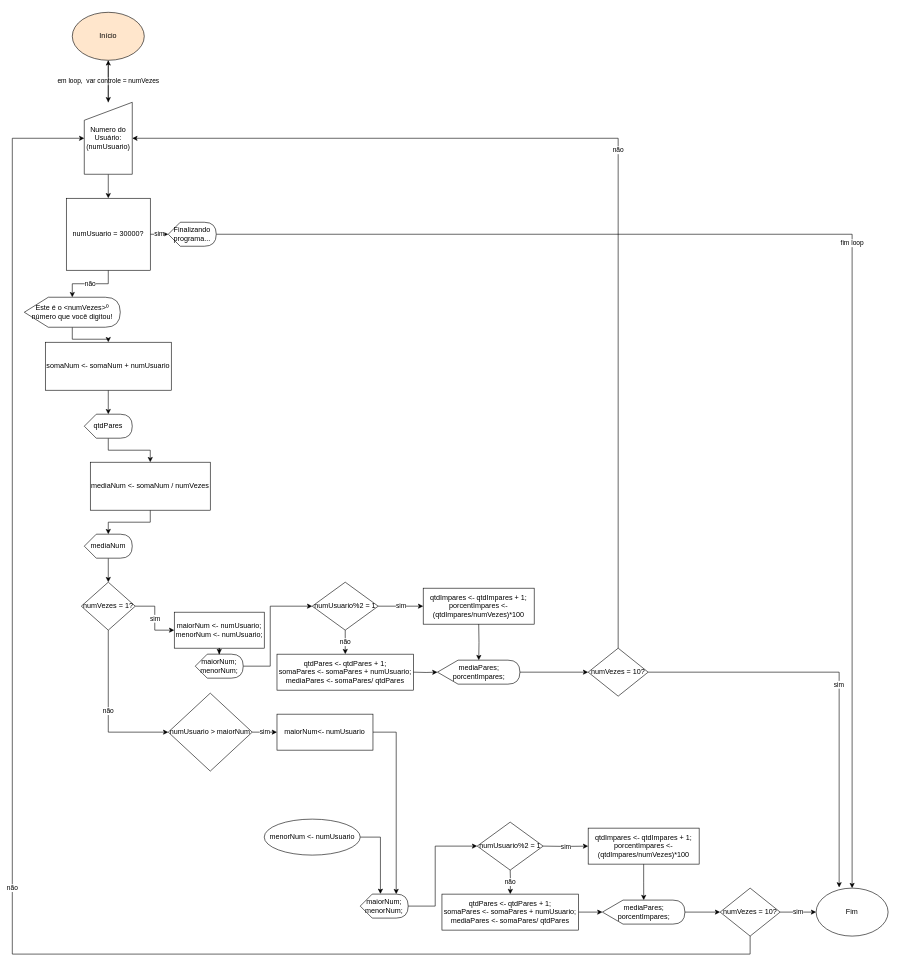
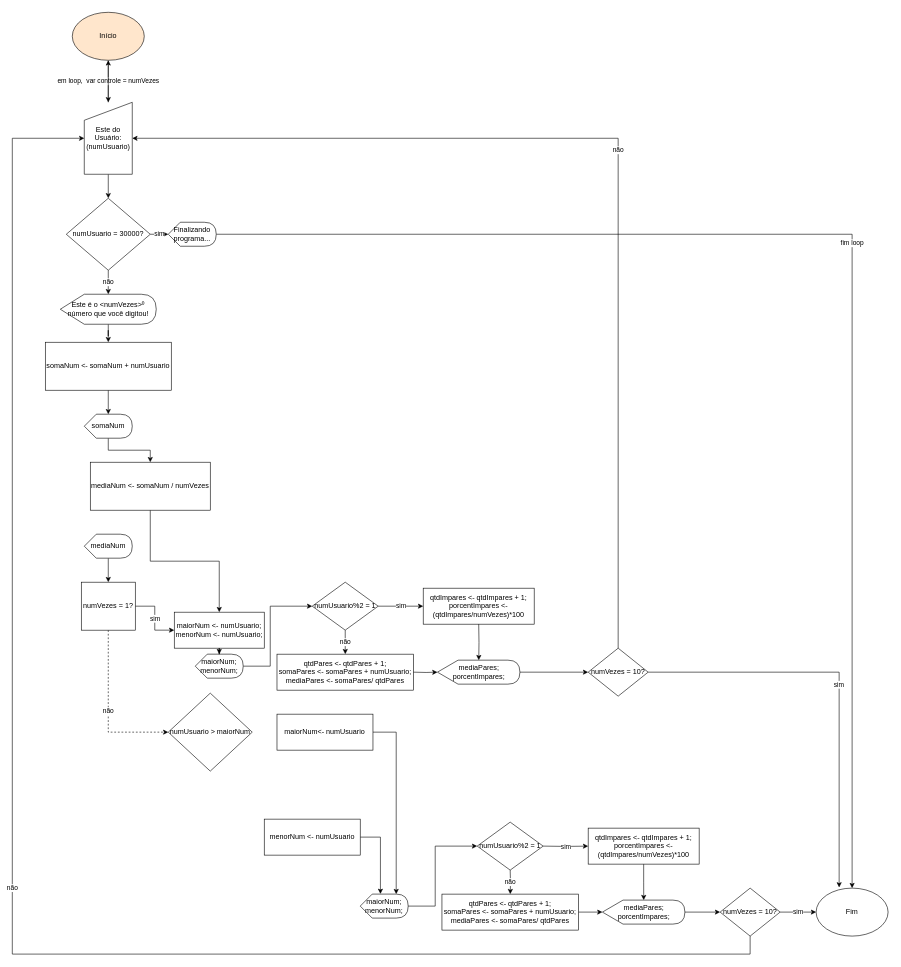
  <mxCell id="0" />
  <mxCell id="1" parent="0" />
  <mxCell id="2" value="Fim" style="ellipse;whiteSpace=wrap;html=1;" vertex="1" parent="1"><mxGeometry x="1360" y="1480" width="120" height="80" as="geometry" /></mxCell>
  <mxCell id="3" value="em loop,&amp;nbsp; var controle = numVezes" style="edgeStyle=orthogonalEdgeStyle;rounded=0;orthogonalLoop=1;jettySize=auto;html=1;" edge="1" parent="1" source="4" target="7"><mxGeometry relative="1" as="geometry" /></mxCell>
  <mxCell id="4" value="Início" style="ellipse;whiteSpace=wrap;html=1;fillColor=#ffe6cc;" vertex="1" parent="1"><mxGeometry x="120" y="20" width="120" height="80" as="geometry" /></mxCell>
  <mxCell id="5" value="" style="edgeStyle=orthogonalEdgeStyle;rounded=0;orthogonalLoop=1;jettySize=auto;html=1;" edge="1" parent="1" source="7" target="10"><mxGeometry relative="1" as="geometry" /></mxCell>
  <mxCell id="6" value="" style="edgeStyle=orthogonalEdgeStyle;rounded=0;orthogonalLoop=1;jettySize=auto;html=1;" edge="1" parent="1" source="7" target="4"><mxGeometry relative="1" as="geometry" /></mxCell>
- <mxCell id="7" value="Numero do Usuário:&lt;br&gt;(numUsuario)" style="shape=manualInput;whiteSpace=wrap;html=1;" vertex="1" parent="1"><mxGeometry x="140" y="170" width="80" height="120" as="geometry" /></mxCell>
+ <mxCell id="7" value="Este do Usuário:&lt;br&gt;(numUsuario)" style="shape=manualInput;whiteSpace=wrap;html=1;" vertex="1" parent="1"><mxGeometry x="140" y="170" width="80" height="120" as="geometry" /></mxCell>
  <mxCell id="8" value="sim" style="edgeStyle=orthogonalEdgeStyle;rounded=0;orthogonalLoop=1;jettySize=auto;html=1;" edge="1" parent="1" source="10" target="12"><mxGeometry relative="1" as="geometry" /></mxCell>
  <mxCell id="9" value="não" style="edgeStyle=orthogonalEdgeStyle;rounded=0;orthogonalLoop=1;jettySize=auto;html=1;" edge="1" parent="1" source="10" target="14"><mxGeometry relative="1" as="geometry" /></mxCell>
- <mxCell id="10" value="numUsuario = 30000?" style="whiteSpace=wrap;html=1;rounded=0;" vertex="1" parent="1"><mxGeometry x="110" y="330" width="140" height="120" as="geometry" /></mxCell>
+ <mxCell id="10" value="numUsuario = 30000?" style="rhombus;whiteSpace=wrap;html=1;" vertex="1" parent="1"><mxGeometry x="110" y="330" width="140" height="120" as="geometry" /></mxCell>
  <mxCell id="11" value="fim loop" style="edgeStyle=orthogonalEdgeStyle;rounded=0;orthogonalLoop=1;jettySize=auto;html=1;" edge="1" parent="1" source="12" target="2"><mxGeometry relative="1" as="geometry" /></mxCell>
  <mxCell id="12" value="Finalizando programa..." style="shape=display;whiteSpace=wrap;html=1;" vertex="1" parent="1"><mxGeometry x="280" y="370" width="80" height="40" as="geometry" /></mxCell>
  <mxCell id="13" value="" style="edgeStyle=orthogonalEdgeStyle;rounded=0;orthogonalLoop=1;jettySize=auto;html=1;" edge="1" parent="1" source="14" target="16"><mxGeometry relative="1" as="geometry" /></mxCell>
- <mxCell id="14" value="Este é o &amp;lt;numVezes&amp;gt;º número que você digitou!" style="shape=display;whiteSpace=wrap;html=1;" vertex="1" parent="1"><mxGeometry x="40" y="495" width="160" height="50" as="geometry" /></mxCell>
+ <mxCell id="14" value="Este é o &amp;lt;numVezes&amp;gt;º número que você digitou!" style="shape=display;whiteSpace=wrap;html=1;" vertex="1" parent="1"><mxGeometry x="100" y="490" width="160" height="50" as="geometry" /></mxCell>
  <mxCell id="15" value="" style="edgeStyle=orthogonalEdgeStyle;rounded=0;orthogonalLoop=1;jettySize=auto;html=1;" edge="1" parent="1" source="16" target="18"><mxGeometry relative="1" as="geometry" /></mxCell>
  <mxCell id="16" value="somaNum &amp;lt;- somaNum + numUsuario" style="whiteSpace=wrap;html=1;" vertex="1" parent="1"><mxGeometry x="75" y="570" width="210" height="80" as="geometry" /></mxCell>
  <mxCell id="17" value="" style="edgeStyle=orthogonalEdgeStyle;rounded=0;orthogonalLoop=1;jettySize=auto;html=1;" edge="1" parent="1" source="18" target="20"><mxGeometry relative="1" as="geometry" /></mxCell>
- <mxCell id="18" value="qtdPares" style="shape=display;whiteSpace=wrap;html=1;" vertex="1" parent="1"><mxGeometry x="140" y="690" width="80" height="40" as="geometry" /></mxCell>
- <mxCell id="19" value="" style="edgeStyle=orthogonalEdgeStyle;rounded=0;orthogonalLoop=1;jettySize=auto;html=1;" edge="1" parent="1" source="20" target="22"><mxGeometry relative="1" as="geometry" /></mxCell>
+ <mxCell id="18" value="somaNum" style="shape=display;whiteSpace=wrap;html=1;" vertex="1" parent="1"><mxGeometry x="140" y="690" width="80" height="40" as="geometry" /></mxCell>
+ <mxCell id="19" value="" style="edgeStyle=orthogonalEdgeStyle;rounded=0;orthogonalLoop=1;jettySize=auto;html=1;" edge="1" parent="1" source="20" target="27"><mxGeometry relative="1" as="geometry" /></mxCell>
  <mxCell id="20" value="mediaNum &amp;lt;- somaNum / numVezes" style="whiteSpace=wrap;html=1;" vertex="1" parent="1"><mxGeometry x="150" y="770" width="200" height="80" as="geometry" /></mxCell>
  <mxCell id="21" value="" style="edgeStyle=orthogonalEdgeStyle;rounded=0;orthogonalLoop=1;jettySize=auto;html=1;" edge="1" parent="1" source="22" target="25"><mxGeometry relative="1" as="geometry" /></mxCell>
  <mxCell id="22" value="mediaNum" style="shape=display;whiteSpace=wrap;html=1;" vertex="1" parent="1"><mxGeometry x="140" y="890" width="80" height="40" as="geometry" /></mxCell>
  <mxCell id="23" value="sim" style="edgeStyle=orthogonalEdgeStyle;rounded=0;orthogonalLoop=1;jettySize=auto;html=1;" edge="1" parent="1" source="25" target="27"><mxGeometry relative="1" as="geometry" /></mxCell>
- <mxCell id="24" value="não" style="edgeStyle=orthogonalEdgeStyle;rounded=0;orthogonalLoop=1;jettySize=auto;html=1;entryX=0;entryY=0.5;entryDx=0;entryDy=0;" edge="1" parent="1" source="25" target="44"><mxGeometry relative="1" as="geometry"><mxPoint x="180" y="1180" as="targetPoint" /><Array as="points"><mxPoint x="180" y="1220" /></Array></mxGeometry></mxCell>
- <mxCell id="25" value="numVezes = 1?" style="rhombus;whiteSpace=wrap;html=1;" vertex="1" parent="1"><mxGeometry x="135" y="970" width="90" height="80" as="geometry" /></mxCell>
+ <mxCell id="24" value="não" style="edgeStyle=orthogonalEdgeStyle;rounded=0;orthogonalLoop=1;jettySize=auto;html=1;entryX=0;entryY=0.5;entryDx=0;entryDy=0;dashed=1;" edge="1" parent="1" source="25" target="44"><mxGeometry relative="1" as="geometry"><mxPoint x="180" y="1180" as="targetPoint" /><Array as="points"><mxPoint x="180" y="1220" /></Array></mxGeometry></mxCell>
+ <mxCell id="25" value="numVezes = 1?" style="whiteSpace=wrap;html=1;rounded=0;" vertex="1" parent="1"><mxGeometry x="135" y="970" width="90" height="80" as="geometry" /></mxCell>
  <mxCell id="26" value="" style="edgeStyle=orthogonalEdgeStyle;rounded=0;orthogonalLoop=1;jettySize=auto;html=1;" edge="1" parent="1" source="27" target="34"><mxGeometry relative="1" as="geometry" /></mxCell>
  <mxCell id="27" value="maiorNum &amp;lt;- numUsuario;&lt;br&gt;menorNum &amp;lt;- numUsuario;" style="whiteSpace=wrap;html=1;" vertex="1" parent="1"><mxGeometry x="290" y="1020" width="150" height="60" as="geometry" /></mxCell>
  <mxCell id="28" value="sim" style="edgeStyle=orthogonalEdgeStyle;rounded=0;orthogonalLoop=1;jettySize=auto;html=1;" edge="1" parent="1" source="30" target="31"><mxGeometry relative="1" as="geometry" /></mxCell>
  <mxCell id="29" value="não" style="edgeStyle=orthogonalEdgeStyle;rounded=0;orthogonalLoop=1;jettySize=auto;html=1;" edge="1" parent="1" source="30" target="32"><mxGeometry relative="1" as="geometry" /></mxCell>
  <mxCell id="30" value="numUsuario%2 = 1" style="rhombus;whiteSpace=wrap;html=1;" vertex="1" parent="1"><mxGeometry x="520" y="970" width="110" height="80" as="geometry" /></mxCell>
  <mxCell id="31" value="qtdImpares &amp;lt;- qtdImpares + 1;&lt;br&gt;porcentImpares &amp;lt;- (qtdImpares/numVezes)*100" style="whiteSpace=wrap;html=1;" vertex="1" parent="1"><mxGeometry x="705" y="980" width="185" height="60" as="geometry" /></mxCell>
  <mxCell id="32" value="qtdPares &amp;lt;- qtdPares + 1;&lt;br&gt;somaPares &amp;lt;- somaPares + numUsuario;&lt;br&gt;mediaPares &amp;lt;- somaPares/ qtdPares" style="whiteSpace=wrap;html=1;" vertex="1" parent="1"><mxGeometry x="461.25" y="1090" width="227.5" height="60" as="geometry" /></mxCell>
  <mxCell id="33" style="edgeStyle=orthogonalEdgeStyle;rounded=0;orthogonalLoop=1;jettySize=auto;html=1;entryX=0;entryY=0.5;entryDx=0;entryDy=0;" edge="1" parent="1" source="34" target="30"><mxGeometry relative="1" as="geometry"><Array as="points"><mxPoint x="450" y="1110" /><mxPoint x="450" y="1010" /></Array></mxGeometry></mxCell>
  <mxCell id="34" value="maiorNum;&lt;br&gt;menorNum;" style="shape=display;whiteSpace=wrap;html=1;" vertex="1" parent="1"><mxGeometry x="325" y="1090" width="80" height="40" as="geometry" /></mxCell>
  <mxCell id="35" value="sim" style="edgeStyle=orthogonalEdgeStyle;rounded=0;orthogonalLoop=1;jettySize=auto;html=1;" edge="1" parent="1" target="38"><mxGeometry relative="1" as="geometry"><mxPoint x="905" y="1410" as="sourcePoint" /></mxGeometry></mxCell>
  <mxCell id="36" value="não" style="edgeStyle=orthogonalEdgeStyle;rounded=0;orthogonalLoop=1;jettySize=auto;html=1;" edge="1" parent="1" target="40"><mxGeometry relative="1" as="geometry"><mxPoint x="850" y="1450" as="sourcePoint" /></mxGeometry></mxCell>
  <mxCell id="37" value="" style="edgeStyle=orthogonalEdgeStyle;rounded=0;orthogonalLoop=1;jettySize=auto;html=1;" edge="1" parent="1" source="38" target="51"><mxGeometry relative="1" as="geometry" /></mxCell>
  <mxCell id="38" value="qtdImpares &amp;lt;- qtdImpares + 1;&lt;br&gt;porcentImpares &amp;lt;- (qtdImpares/numVezes)*100" style="whiteSpace=wrap;html=1;" vertex="1" parent="1"><mxGeometry x="980" y="1380" width="185" height="60" as="geometry" /></mxCell>
  <mxCell id="39" value="" style="edgeStyle=orthogonalEdgeStyle;rounded=0;orthogonalLoop=1;jettySize=auto;html=1;" edge="1" parent="1" source="40" target="51"><mxGeometry relative="1" as="geometry" /></mxCell>
  <mxCell id="40" value="qtdPares &amp;lt;- qtdPares + 1;&lt;br&gt;somaPares &amp;lt;- somaPares + numUsuario;&lt;br&gt;mediaPares &amp;lt;- somaPares/ qtdPares" style="whiteSpace=wrap;html=1;" vertex="1" parent="1"><mxGeometry x="736.25" y="1490" width="227.5" height="60" as="geometry" /></mxCell>
  <mxCell id="41" value="maiorNum;&lt;br&gt;menorNum;" style="shape=display;whiteSpace=wrap;html=1;" vertex="1" parent="1"><mxGeometry x="600" y="1490" width="80" height="40" as="geometry" /></mxCell>
  <mxCell id="42" value="numUsuario%2 = 1" style="rhombus;whiteSpace=wrap;html=1;" vertex="1" parent="1"><mxGeometry x="795" y="1370" width="110" height="80" as="geometry" /></mxCell>
- <mxCell id="43" value="sim" style="edgeStyle=orthogonalEdgeStyle;rounded=0;orthogonalLoop=1;jettySize=auto;html=1;" edge="1" parent="1" source="44" target="46"><mxGeometry relative="1" as="geometry" /></mxCell>
  <mxCell id="44" value="numUsuario &amp;gt; maiorNum" style="rhombus;whiteSpace=wrap;html=1;" vertex="1" parent="1"><mxGeometry x="280" y="1155" width="140" height="130" as="geometry" /></mxCell>
  <mxCell id="45" style="edgeStyle=orthogonalEdgeStyle;rounded=0;orthogonalLoop=1;jettySize=auto;html=1;entryX=0;entryY=0;entryDx=60;entryDy=0;entryPerimeter=0;" edge="1" parent="1" source="46" target="41"><mxGeometry relative="1" as="geometry"><Array as="points"><mxPoint x="660" y="1220" /></Array></mxGeometry></mxCell>
  <mxCell id="46" value="maiorNum&amp;lt;- numUsuario" style="whiteSpace=wrap;html=1;" vertex="1" parent="1"><mxGeometry x="461.25" y="1190" width="160" height="60" as="geometry" /></mxCell>
  <mxCell id="47" style="edgeStyle=orthogonalEdgeStyle;rounded=0;orthogonalLoop=1;jettySize=auto;html=1;entryX=0;entryY=0.5;entryDx=0;entryDy=0;" edge="1" parent="1"><mxGeometry relative="1" as="geometry"><mxPoint x="795" y="1410" as="targetPoint" /><Array as="points"><mxPoint x="725" y="1510" /><mxPoint x="725" y="1410" /></Array><mxPoint x="680" y="1510" as="sourcePoint" /></mxGeometry></mxCell>
  <mxCell id="48" style="edgeStyle=orthogonalEdgeStyle;rounded=0;orthogonalLoop=1;jettySize=auto;html=1;entryX=0.421;entryY=-0.008;entryDx=0;entryDy=0;entryPerimeter=0;" edge="1" parent="1" source="49" target="41"><mxGeometry relative="1" as="geometry"><Array as="points"><mxPoint x="634" y="1395" /></Array></mxGeometry></mxCell>
- <mxCell id="49" value="menorNum &amp;lt;- numUsuario" style="ellipse;whiteSpace=wrap;html=1;" vertex="1" parent="1"><mxGeometry x="440" y="1365" width="160" height="60" as="geometry" /></mxCell>
+ <mxCell id="49" value="menorNum &amp;lt;- numUsuario" style="whiteSpace=wrap;html=1;" vertex="1" parent="1"><mxGeometry x="440" y="1365" width="160" height="60" as="geometry" /></mxCell>
  <mxCell id="50" value="" style="edgeStyle=orthogonalEdgeStyle;rounded=0;orthogonalLoop=1;jettySize=auto;html=1;" edge="1" parent="1" source="51" target="54"><mxGeometry relative="1" as="geometry" /></mxCell>
  <mxCell id="51" value="mediaPares;&lt;br&gt;porcentImpares;" style="shape=display;whiteSpace=wrap;html=1;" vertex="1" parent="1"><mxGeometry x="1003.75" y="1500" width="137.5" height="40" as="geometry" /></mxCell>
  <mxCell id="52" value="sim" style="edgeStyle=orthogonalEdgeStyle;rounded=0;orthogonalLoop=1;jettySize=auto;html=1;entryX=0;entryY=0.5;entryDx=0;entryDy=0;" edge="1" parent="1" source="54" target="2"><mxGeometry relative="1" as="geometry" /></mxCell>
  <mxCell id="53" value="não" style="edgeStyle=orthogonalEdgeStyle;rounded=0;orthogonalLoop=1;jettySize=auto;html=1;entryX=0;entryY=0.5;entryDx=0;entryDy=0;" edge="1" parent="1" source="54" target="7"><mxGeometry relative="1" as="geometry"><Array as="points"><mxPoint x="1250" y="1590" /><mxPoint x="20" y="1590" /><mxPoint x="20" y="230" /></Array></mxGeometry></mxCell>
  <mxCell id="54" value="numVezes = 10?" style="rhombus;whiteSpace=wrap;html=1;" vertex="1" parent="1"><mxGeometry x="1200" y="1480" width="100" height="80" as="geometry" /></mxCell>
  <mxCell id="55" value="" style="edgeStyle=orthogonalEdgeStyle;rounded=0;orthogonalLoop=1;jettySize=auto;html=1;" edge="1" parent="1" target="58"><mxGeometry relative="1" as="geometry"><mxPoint x="797.529" y="1040" as="sourcePoint" /></mxGeometry></mxCell>
  <mxCell id="56" value="" style="edgeStyle=orthogonalEdgeStyle;rounded=0;orthogonalLoop=1;jettySize=auto;html=1;" edge="1" parent="1" target="58"><mxGeometry relative="1" as="geometry"><mxPoint x="688.75" y="1120" as="sourcePoint" /></mxGeometry></mxCell>
  <mxCell id="57" value="" style="edgeStyle=orthogonalEdgeStyle;rounded=0;orthogonalLoop=1;jettySize=auto;html=1;" edge="1" parent="1" source="58" target="61"><mxGeometry relative="1" as="geometry" /></mxCell>
  <mxCell id="58" value="mediaPares;&lt;br&gt;porcentImpares;" style="shape=display;whiteSpace=wrap;html=1;" vertex="1" parent="1"><mxGeometry x="728.75" y="1100" width="137.5" height="40" as="geometry" /></mxCell>
  <mxCell id="59" value="sim" style="edgeStyle=orthogonalEdgeStyle;rounded=0;orthogonalLoop=1;jettySize=auto;html=1;entryX=0.32;entryY=-0.014;entryDx=0;entryDy=0;entryPerimeter=0;" edge="1" parent="1" source="61" target="2"><mxGeometry relative="1" as="geometry" /></mxCell>
  <mxCell id="60" value="não" style="edgeStyle=orthogonalEdgeStyle;rounded=0;orthogonalLoop=1;jettySize=auto;html=1;entryX=1;entryY=0.5;entryDx=0;entryDy=0;" edge="1" parent="1" source="61" target="7"><mxGeometry relative="1" as="geometry"><Array as="points"><mxPoint x="1030" y="230" /></Array></mxGeometry></mxCell>
  <mxCell id="61" value="numVezes = 10?" style="rhombus;whiteSpace=wrap;html=1;" vertex="1" parent="1"><mxGeometry x="980" y="1080" width="100" height="80" as="geometry" /></mxCell>
